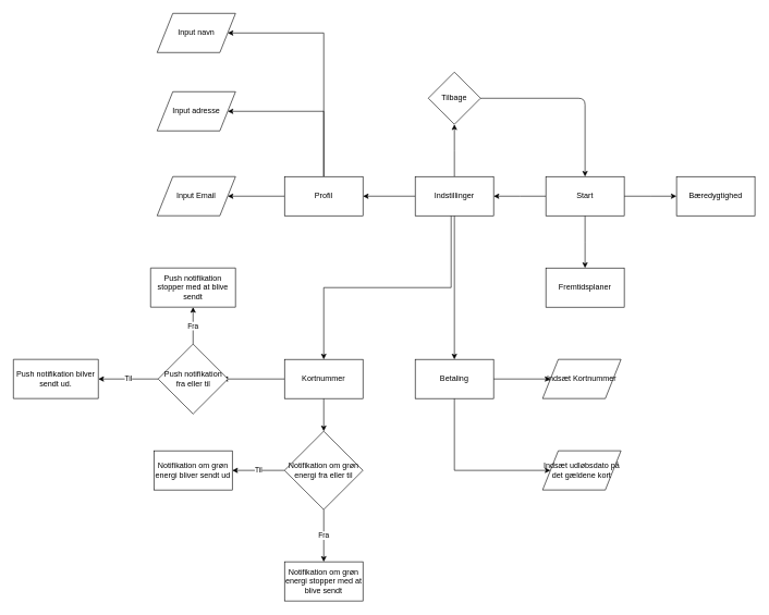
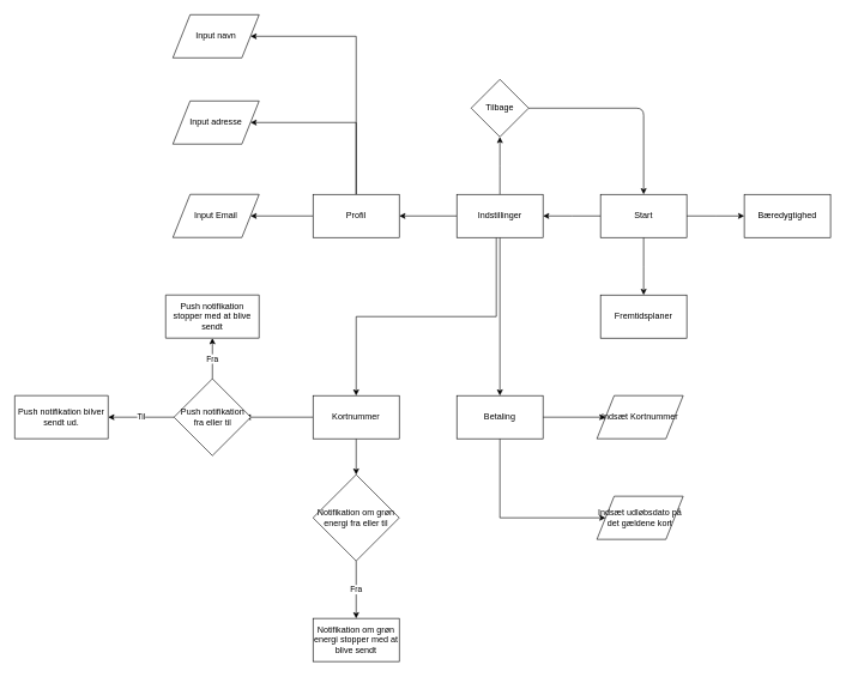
  <mxCell id="0" />
  <mxCell id="1" parent="0" />
  <mxCell id="2" value="" style="edgeStyle=orthogonalEdgeStyle;rounded=0;orthogonalLoop=1;jettySize=auto;html=1;" parent="1" source="5" edge="1"><mxGeometry relative="1" as="geometry"><mxPoint x="755" y="300" as="targetPoint" /></mxGeometry></mxCell>
  <mxCell id="3" value="" style="edgeStyle=orthogonalEdgeStyle;rounded=0;orthogonalLoop=1;jettySize=auto;html=1;" parent="1" source="5" edge="1"><mxGeometry relative="1" as="geometry"><mxPoint x="1035" y="300" as="targetPoint" /></mxGeometry></mxCell>
  <mxCell id="4" value="" style="edgeStyle=orthogonalEdgeStyle;rounded=0;orthogonalLoop=1;jettySize=auto;html=1;" parent="1" source="5" edge="1"><mxGeometry relative="1" as="geometry"><mxPoint x="895" y="410" as="targetPoint" /></mxGeometry></mxCell>
  <mxCell id="5" value="Start" style="whiteSpace=wrap;html=1;rounded=0;" parent="1" vertex="1"><mxGeometry x="835" y="270" width="120" height="60" as="geometry" /></mxCell>
  <mxCell id="6" value="" style="edgeStyle=orthogonalEdgeStyle;rounded=0;orthogonalLoop=1;jettySize=auto;html=1;" parent="1" source="10" target="20" edge="1"><mxGeometry relative="1" as="geometry" /></mxCell>
  <mxCell id="7" value="" style="edgeStyle=orthogonalEdgeStyle;rounded=0;orthogonalLoop=1;jettySize=auto;html=1;" parent="1" source="10" target="16" edge="1"><mxGeometry relative="1" as="geometry"><Array as="points"><mxPoint x="690" y="440" /><mxPoint x="495" y="440" /></Array></mxGeometry></mxCell>
  <mxCell id="8" value="" style="edgeStyle=orthogonalEdgeStyle;rounded=0;orthogonalLoop=1;jettySize=auto;html=1;" parent="1" source="10" target="13" edge="1"><mxGeometry relative="1" as="geometry"><Array as="points"><mxPoint x="690" y="580" /></Array></mxGeometry></mxCell>
  <mxCell id="9" value="" style="edgeStyle=orthogonalEdgeStyle;rounded=0;orthogonalLoop=1;jettySize=auto;html=1;" parent="1" source="10" edge="1"><mxGeometry relative="1" as="geometry"><mxPoint x="695" y="190" as="targetPoint" /></mxGeometry></mxCell>
  <mxCell id="10" value="Indstillinger" style="rounded=0;whiteSpace=wrap;html=1;" parent="1" vertex="1"><mxGeometry x="635" y="270" width="120" height="60" as="geometry" /></mxCell>
  <mxCell id="11" value="" style="edgeStyle=orthogonalEdgeStyle;rounded=0;orthogonalLoop=1;jettySize=auto;html=1;entryX=0;entryY=0.5;entryDx=0;entryDy=0;" parent="1" source="13" target="38" edge="1"><mxGeometry relative="1" as="geometry"><mxPoint x="835" y="580" as="targetPoint" /></mxGeometry></mxCell>
  <mxCell id="12" value="" style="edgeStyle=orthogonalEdgeStyle;rounded=0;orthogonalLoop=1;jettySize=auto;html=1;entryX=0;entryY=0.5;entryDx=0;entryDy=0;" parent="1" source="13" target="39" edge="1"><mxGeometry relative="1" as="geometry"><mxPoint x="810" y="740" as="targetPoint" /><Array as="points"><mxPoint x="695" y="720" /></Array></mxGeometry></mxCell>
  <mxCell id="13" value="Betaling" style="rounded=0;whiteSpace=wrap;html=1;" parent="1" vertex="1"><mxGeometry x="635" y="550" width="120" height="60" as="geometry" /></mxCell>
  <mxCell id="14" value="" style="edgeStyle=orthogonalEdgeStyle;rounded=0;orthogonalLoop=1;jettySize=auto;html=1;" parent="1" source="16" edge="1"><mxGeometry relative="1" as="geometry"><mxPoint x="340" y="580" as="targetPoint" /></mxGeometry></mxCell>
  <mxCell id="15" value="" style="edgeStyle=orthogonalEdgeStyle;rounded=0;orthogonalLoop=1;jettySize=auto;html=1;entryX=0.5;entryY=0;entryDx=0;entryDy=0;" parent="1" source="16" target="35" edge="1"><mxGeometry relative="1" as="geometry"><mxPoint x="495" y="690" as="targetPoint" /></mxGeometry></mxCell>
  <mxCell id="16" value="Kortnummer" style="rounded=0;whiteSpace=wrap;html=1;" parent="1" vertex="1"><mxGeometry x="435" y="550" width="120" height="60" as="geometry" /></mxCell>
  <mxCell id="17" value="" style="edgeStyle=orthogonalEdgeStyle;rounded=0;orthogonalLoop=1;jettySize=auto;html=1;entryX=1;entryY=0.5;entryDx=0;entryDy=0;" parent="1" source="20" target="23" edge="1"><mxGeometry relative="1" as="geometry"><mxPoint x="355" y="300" as="targetPoint" /></mxGeometry></mxCell>
  <mxCell id="18" value="" style="edgeStyle=orthogonalEdgeStyle;rounded=0;orthogonalLoop=1;jettySize=auto;html=1;entryX=1;entryY=0.5;entryDx=0;entryDy=0;" parent="1" source="20" target="28" edge="1"><mxGeometry relative="1" as="geometry"><mxPoint x="360" y="170" as="targetPoint" /><Array as="points"><mxPoint x="495" y="170" /></Array></mxGeometry></mxCell>
  <mxCell id="19" value="" style="edgeStyle=orthogonalEdgeStyle;rounded=0;orthogonalLoop=1;jettySize=auto;html=1;entryX=1;entryY=0.5;entryDx=0;entryDy=0;" parent="1" source="20" target="29" edge="1"><mxGeometry relative="1" as="geometry"><mxPoint x="360" y="50" as="targetPoint" /><Array as="points"><mxPoint x="495" y="50" /></Array></mxGeometry></mxCell>
  <mxCell id="20" value="Profil" style="rounded=0;whiteSpace=wrap;html=1;" parent="1" vertex="1"><mxGeometry x="435" y="270" width="120" height="60" as="geometry" /></mxCell>
  <mxCell id="21" value="Fremtidsplaner" style="rounded=0;whiteSpace=wrap;html=1;" parent="1" vertex="1"><mxGeometry x="835" y="410" width="120" height="60" as="geometry" /></mxCell>
  <mxCell id="22" value="Bæredygtighed" style="rounded=0;whiteSpace=wrap;html=1;" parent="1" vertex="1"><mxGeometry x="1035" y="270" width="120" height="60" as="geometry" /></mxCell>
  <mxCell id="23" value="Input Email" style="shape=parallelogram;perimeter=parallelogramPerimeter;whiteSpace=wrap;html=1;" parent="1" vertex="1"><mxGeometry x="240" y="270" width="120" height="60" as="geometry" /></mxCell>
  <mxCell id="24" value="Fra" style="edgeStyle=orthogonalEdgeStyle;rounded=0;orthogonalLoop=1;jettySize=auto;html=1;exitX=0.5;exitY=0;exitDx=0;exitDy=0;" parent="1" source="32" target="27" edge="1"><mxGeometry relative="1" as="geometry"><mxPoint x="295" y="550" as="sourcePoint" /></mxGeometry></mxCell>
  <mxCell id="25" value="Til" style="edgeStyle=orthogonalEdgeStyle;rounded=0;orthogonalLoop=1;jettySize=auto;html=1;exitX=0;exitY=0.5;exitDx=0;exitDy=0;" parent="1" source="32" target="26" edge="1"><mxGeometry relative="1" as="geometry"><mxPoint x="243" y="580" as="sourcePoint" /></mxGeometry></mxCell>
  <mxCell id="26" value="Push notifikation bilver sendt ud." style="shape=parallelogram;perimeter=parallelogramPerimeter;whiteSpace=wrap;html=1;size=0;" parent="1" vertex="1"><mxGeometry x="20" y="550" width="130" height="60" as="geometry" /></mxCell>
  <mxCell id="27" value="Push notifikation stopper med at blive sendt" style="shape=parallelogram;perimeter=parallelogramPerimeter;whiteSpace=wrap;html=1;size=0;" parent="1" vertex="1"><mxGeometry x="230" y="410" width="130" height="60" as="geometry" /></mxCell>
  <mxCell id="28" value="Input adresse" style="shape=parallelogram;perimeter=parallelogramPerimeter;whiteSpace=wrap;html=1;" parent="1" vertex="1"><mxGeometry x="240" y="140" width="120" height="60" as="geometry" /></mxCell>
  <mxCell id="29" value="Input navn" style="shape=parallelogram;perimeter=parallelogramPerimeter;whiteSpace=wrap;html=1;" parent="1" vertex="1"><mxGeometry x="240" y="20" width="120" height="60" as="geometry" /></mxCell>
  <mxCell id="30" value="Tilbage" style="rhombus;whiteSpace=wrap;html=1;" parent="1" vertex="1"><mxGeometry x="655" y="110" width="80" height="80" as="geometry" /></mxCell>
  <mxCell id="31" value="" style="endArrow=classic;html=1;entryX=0.5;entryY=0;entryDx=0;entryDy=0;" parent="1" target="5" edge="1"><mxGeometry width="50" height="50" relative="1" as="geometry"><mxPoint x="735" y="150" as="sourcePoint" /><mxPoint x="785" y="100" as="targetPoint" /><Array as="points"><mxPoint x="895" y="150" /></Array></mxGeometry></mxCell>
  <mxCell id="32" value="&lt;span style=&quot;white-space: normal&quot;&gt;Push notifikation fra eller til&lt;/span&gt;" style="rhombus;whiteSpace=wrap;html=1;" parent="1" vertex="1"><mxGeometry x="241.5" y="526.5" width="107" height="107" as="geometry" /></mxCell>
- <mxCell id="33" value="Til" style="edgeStyle=orthogonalEdgeStyle;rounded=0;orthogonalLoop=1;jettySize=auto;html=1;entryX=1;entryY=0.5;entryDx=0;entryDy=0;" parent="1" source="35" target="36" edge="1"><mxGeometry relative="1" as="geometry"><mxPoint x="355" y="720" as="targetPoint" /></mxGeometry></mxCell>
  <mxCell id="34" value="Fra" style="edgeStyle=orthogonalEdgeStyle;rounded=0;orthogonalLoop=1;jettySize=auto;html=1;entryX=0.5;entryY=0;entryDx=0;entryDy=0;entryPerimeter=0;" parent="1" source="35" target="37" edge="1"><mxGeometry relative="1" as="geometry"><mxPoint x="495" y="860" as="targetPoint" /></mxGeometry></mxCell>
  <mxCell id="35" value="&lt;span style=&quot;white-space: normal&quot;&gt;Notifikation&amp;nbsp;om grøn energi fra eller til&lt;/span&gt;" style="rhombus;whiteSpace=wrap;html=1;" parent="1" vertex="1"><mxGeometry x="435" y="660" width="120" height="120" as="geometry" /></mxCell>
- <mxCell id="36" value="Notifikation&amp;nbsp;om grøn energi bliver&amp;nbsp;sendt ud" style="rounded=0;whiteSpace=wrap;html=1;" parent="1" vertex="1"><mxGeometry x="235" y="690" width="120" height="60" as="geometry" /></mxCell>
  <mxCell id="37" value="&lt;span style=&quot;white-space: normal&quot;&gt;Notifikation&amp;nbsp;om grøn energi stopper med at blive sendt&lt;/span&gt;" style="rounded=0;whiteSpace=wrap;html=1;" parent="1" vertex="1"><mxGeometry x="435" y="860" width="120" height="60" as="geometry" /></mxCell>
  <mxCell id="38" value="Indsæt Kortnummer" style="shape=parallelogram;perimeter=parallelogramPerimeter;whiteSpace=wrap;html=1;" parent="1" vertex="1"><mxGeometry x="830" y="550" width="120" height="60" as="geometry" /></mxCell>
  <mxCell id="39" value="Indsæt udløbsdato på det gældene kort" style="shape=parallelogram;perimeter=parallelogramPerimeter;whiteSpace=wrap;html=1;" parent="1" vertex="1"><mxGeometry x="830" y="690" width="120" height="60" as="geometry" /></mxCell>
